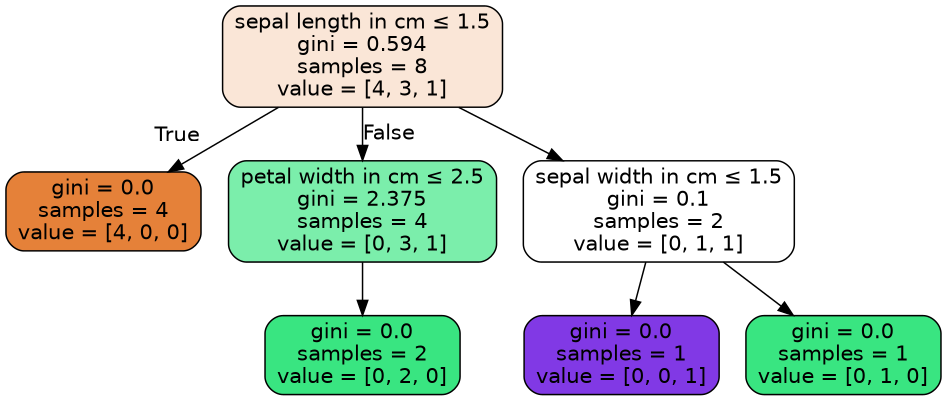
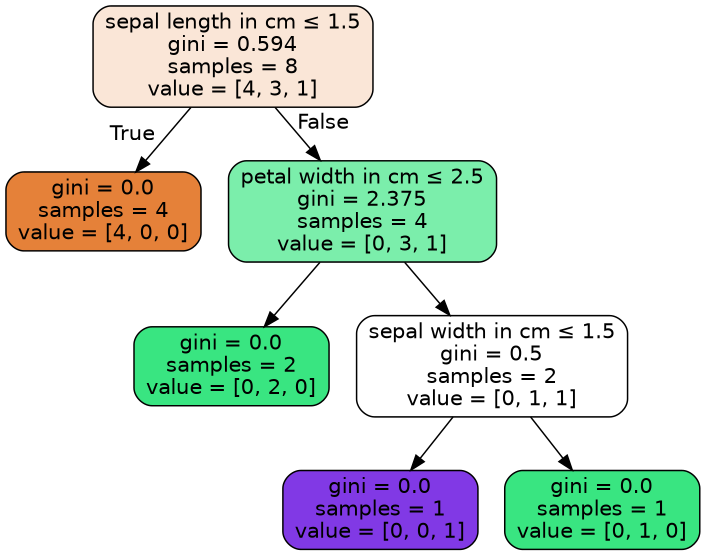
  digraph {
    node [color=black fillcolor="#39e581" fontname=helvetica shape=box style="filled, rounded"]
    edge [fontname=helvetica]
    n1 [fillcolor="#fae6d7" label=<sepal length in cm &le; 1.5<br/>gini = 0.594<br/>samples = 8<br/>value = [4, 3, 1]>]
    n2 [fillcolor="#e58139" label=<gini = 0.0<br/>samples = 4<br/>value = [4, 0, 0]>]
    n3 [fillcolor="#7beeab" label=<petal width in cm &le; 2.5<br/>gini = 2.375<br/>samples = 4<br/>value = [0, 3, 1]>]
    n4 [label=<gini = 0.0<br/>samples = 2<br/>value = [0, 2, 0]>]
-   n5 [fillcolor="#ffffff" label=<sepal width in cm &le; 1.5<br/>gini = 0.1<br/>samples = 2<br/>value = [0, 1, 1]>]
+   n5 [fillcolor="#ffffff" label=<sepal width in cm &le; 1.5<br/>gini = 0.5<br/>samples = 2<br/>value = [0, 1, 1]>]
    n6 [fillcolor="#8139e5" label=<gini = 0.0<br/>samples = 1<br/>value = [0, 0, 1]>]
    n7 [label=<gini = 0.0<br/>samples = 1<br/>value = [0, 1, 0]>]
    n1 -> n2 [headlabel=True labelangle=45 labeldistance=2.5]
    n1 -> n3 [headlabel=False labelangle=-45 labeldistance=2.5]
    n3 -> n4
-   n1 -> n5
+   n3 -> n5
    n5 -> n6
    n5 -> n7
  }
